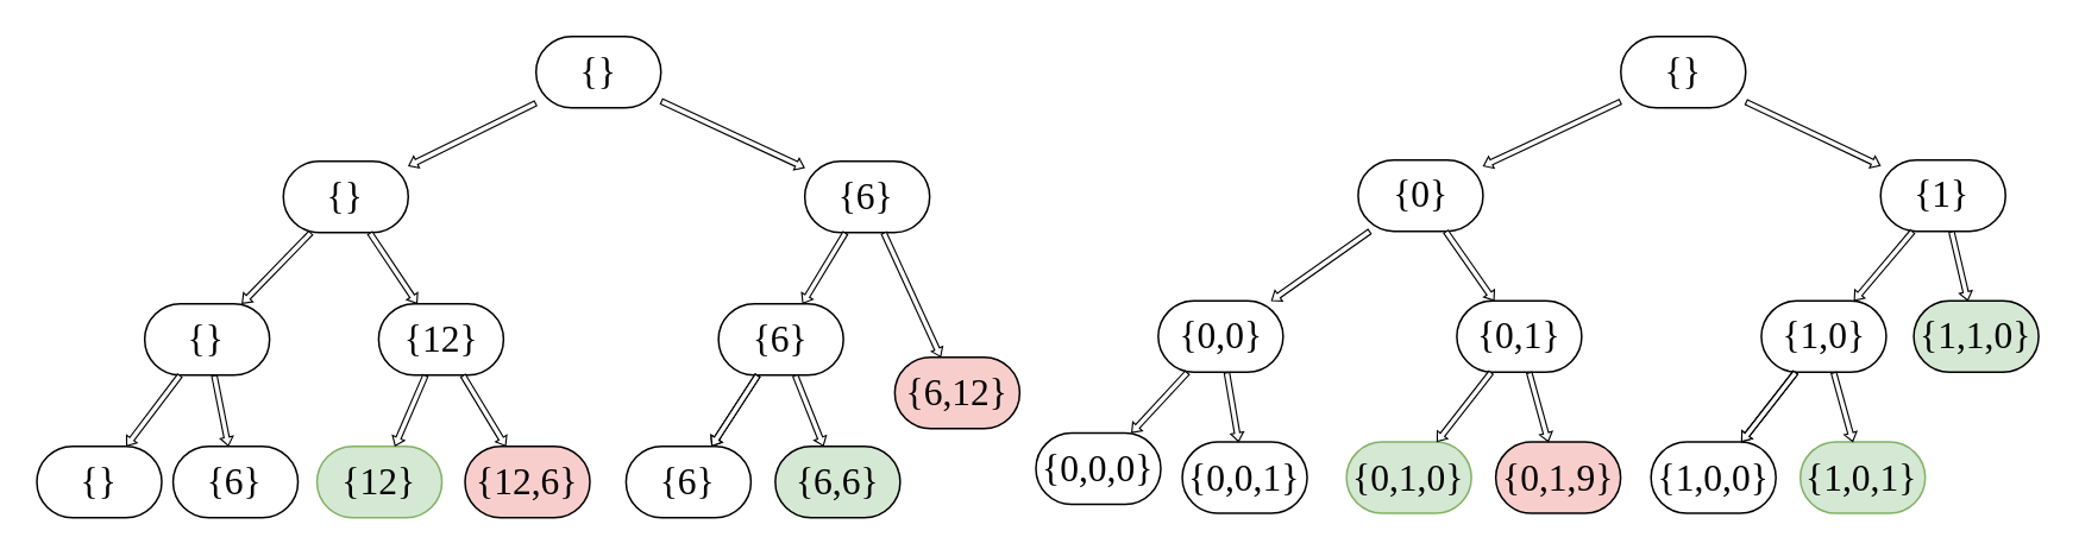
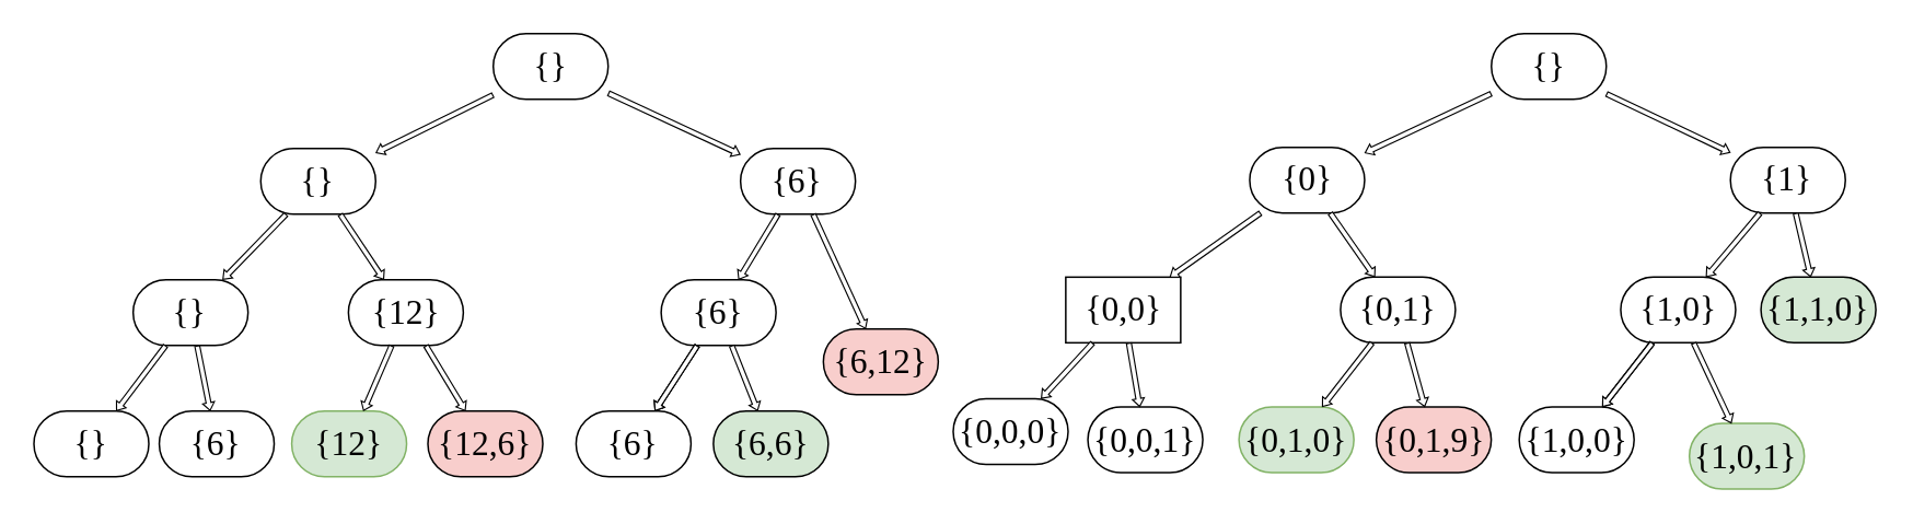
  <mxCell id="0" />
  <mxCell id="1" parent="0" />
  <mxCell id="2" value="{}" style="rounded=1;whiteSpace=wrap;html=1;fontSize=21;fontFamily=Times New Roman;strokeColor=default;shadow=0;arcSize=50;backgroundOutline=0;comic=0;container=0;" vertex="1" parent="1"><mxGeometry x="907.847" y="20" width="70" height="40" as="geometry" /></mxCell>
  <mxCell id="3" value="{1}" style="rounded=1;whiteSpace=wrap;html=1;fontSize=21;fontFamily=Times New Roman;strokeColor=default;shadow=0;arcSize=50;backgroundOutline=0;comic=0;container=0;" vertex="1" parent="1"><mxGeometry x="1053.485" y="89.25" width="70" height="40" as="geometry" /></mxCell>
  <mxCell id="4" value="" style="rounded=0;orthogonalLoop=1;jettySize=auto;html=1;shadow=0;backgroundOutline=0;endSize=1.336;shape=flexArrow;width=3;startWidth=20;endWidth=3.5;arcSize=20;strokeWidth=0.75;fillColor=default;comic=0;" edge="1" parent="1" source="2" target="3"><mxGeometry relative="1" as="geometry" /></mxCell>
  <mxCell id="5" value="{0}" style="rounded=1;whiteSpace=wrap;html=1;fontSize=21;fontFamily=Times New Roman;strokeColor=default;shadow=0;arcSize=50;backgroundOutline=0;comic=0;container=0;" vertex="1" parent="1"><mxGeometry x="760.618" y="89.25" width="70" height="40" as="geometry" /></mxCell>
  <mxCell id="6" value="" style="edgeStyle=none;rounded=0;orthogonalLoop=1;jettySize=auto;html=1;shadow=0;backgroundOutline=0;endSize=1.336;shape=flexArrow;width=3;startWidth=20;endWidth=3.5;arcSize=20;strokeWidth=0.75;fillColor=default;comic=0;" edge="1" parent="1" source="2" target="5"><mxGeometry relative="1" as="geometry" /></mxCell>
- <mxCell id="7" value="{0,0}" style="rounded=1;whiteSpace=wrap;html=1;fontSize=21;fontFamily=Times New Roman;strokeColor=default;shadow=0;arcSize=50;backgroundOutline=0;comic=0;container=0;" vertex="1" parent="1"><mxGeometry x="648.574" y="168.393" width="70" height="40" as="geometry" /></mxCell>
+ <mxCell id="7" value="{0,0}" style="whiteSpace=wrap;html=1;fontSize=21;fontFamily=Times New Roman;strokeColor=default;shadow=0;arcSize=50;backgroundOutline=0;comic=0;container=0;rounded=0;" vertex="1" parent="1"><mxGeometry x="648.574" y="168.393" width="70" height="40" as="geometry" /></mxCell>
  <mxCell id="8" value="" style="edgeStyle=none;rounded=0;orthogonalLoop=1;jettySize=auto;html=1;backgroundOutline=0;shadow=0;endSize=1.336;shape=flexArrow;width=3;startWidth=20;endWidth=3.5;arcSize=20;strokeWidth=0.75;fillColor=default;comic=0;" edge="1" parent="1" source="5" target="7"><mxGeometry relative="1" as="geometry" /></mxCell>
  <mxCell id="9" value="{0,1}" style="rounded=1;whiteSpace=wrap;html=1;fontSize=21;fontFamily=Times New Roman;strokeColor=default;shadow=0;arcSize=50;backgroundOutline=0;comic=0;container=0;" vertex="1" parent="1"><mxGeometry x="815.926" y="168.393" width="70" height="40" as="geometry" /></mxCell>
  <mxCell id="10" value="" style="edgeStyle=none;rounded=0;orthogonalLoop=1;jettySize=auto;html=1;backgroundOutline=0;shadow=0;endSize=1.336;shape=flexArrow;width=3;startWidth=20;endWidth=3.5;arcSize=20;strokeWidth=0.75;fillColor=default;comic=0;" edge="1" parent="1" source="5" target="9"><mxGeometry relative="1" as="geometry" /></mxCell>
  <mxCell id="11" value="{0,0,0}" style="rounded=1;whiteSpace=wrap;html=1;fontSize=21;fontFamily=Times New Roman;strokeColor=default;shadow=0;arcSize=50;backgroundOutline=0;comic=0;container=0;" vertex="1" parent="1"><mxGeometry x="580" y="242.536" width="70" height="40" as="geometry" /></mxCell>
  <mxCell id="12" value="" style="edgeStyle=none;rounded=0;orthogonalLoop=1;jettySize=auto;html=1;backgroundOutline=0;shadow=0;endSize=1.336;shape=flexArrow;width=3;startWidth=20;endWidth=3.5;arcSize=20;strokeWidth=0.75;fillColor=default;comic=0;" edge="1" parent="1" source="7" target="11"><mxGeometry relative="1" as="geometry" /></mxCell>
  <mxCell id="13" value="{1,1,0}" style="rounded=1;whiteSpace=wrap;html=1;fontSize=21;fontFamily=Times New Roman;strokeColor=default;shadow=0;arcSize=50;fillColor=#d5e8d4;backgroundOutline=0;comic=0;container=0;" vertex="1" parent="1"><mxGeometry x="1072.059" y="168.393" width="70" height="40" as="geometry" /></mxCell>
  <mxCell id="14" value="" style="edgeStyle=none;rounded=0;orthogonalLoop=1;jettySize=auto;html=1;backgroundOutline=0;shadow=0;endSize=1.336;shape=flexArrow;width=3;startWidth=20;endWidth=3.5;arcSize=20;strokeWidth=0.75;fillColor=default;comic=0;" edge="1" parent="1" source="3" target="13"><mxGeometry relative="1" as="geometry" /></mxCell>
  <mxCell id="15" value="{1,0}" style="rounded=1;whiteSpace=wrap;html=1;fontSize=21;fontFamily=Times New Roman;strokeColor=default;shadow=0;arcSize=50;backgroundOutline=0;comic=0;container=0;" vertex="1" parent="1"><mxGeometry x="986.626" y="168.393" width="70" height="40" as="geometry" /></mxCell>
  <mxCell id="16" value="" style="edgeStyle=none;rounded=0;orthogonalLoop=1;jettySize=auto;html=1;backgroundOutline=0;shadow=0;endSize=1.336;shape=flexArrow;width=3;startWidth=20;endWidth=3.5;arcSize=20;strokeWidth=0.75;fillColor=default;comic=0;" edge="1" parent="1" source="3" target="15"><mxGeometry relative="1" as="geometry" /></mxCell>
  <mxCell id="17" value="{1,0,0}" style="rounded=1;whiteSpace=wrap;html=1;fontSize=21;fontFamily=Times New Roman;strokeColor=default;shadow=0;arcSize=50;backgroundOutline=0;comic=0;container=0;" vertex="1" parent="1"><mxGeometry x="924.788" y="247.536" width="70" height="40" as="geometry" /></mxCell>
  <mxCell id="18" value="" style="edgeStyle=none;rounded=0;orthogonalLoop=1;jettySize=auto;html=1;backgroundOutline=0;shadow=0;endSize=1.336;shape=flexArrow;width=3;startWidth=20;endWidth=3.5;arcSize=20;strokeWidth=0.75;fillColor=default;comic=0;" edge="1" parent="1" source="15" target="17"><mxGeometry relative="1" as="geometry" /></mxCell>
  <mxCell id="19" value="" style="edgeStyle=none;rounded=0;orthogonalLoop=1;jettySize=auto;html=1;backgroundOutline=0;shadow=0;endSize=1.336;shape=flexArrow;width=3;startWidth=20;endWidth=3.5;arcSize=20;strokeWidth=0.75;fillColor=default;comic=0;" edge="1" parent="1" source="15" target="17"><mxGeometry relative="1" as="geometry" /></mxCell>
  <mxCell id="20" value="" style="edgeStyle=none;rounded=0;orthogonalLoop=1;jettySize=auto;html=1;backgroundOutline=0;shadow=0;endSize=1.336;shape=flexArrow;width=3;startWidth=20;endWidth=3.5;arcSize=20;strokeWidth=0.75;fillColor=default;comic=0;" edge="1" parent="1" source="15" target="17"><mxGeometry relative="1" as="geometry" /></mxCell>
- <mxCell id="21" value="{1,0,1}" style="rounded=1;whiteSpace=wrap;html=1;fontSize=21;fontFamily=Times New Roman;strokeColor=#82b366;shadow=0;arcSize=50;fillColor=#d5e8d4;backgroundOutline=0;comic=0;container=0;" vertex="1" parent="1"><mxGeometry x="1008.465" y="247.536" width="70" height="40" as="geometry" /></mxCell>
+ <mxCell id="21" value="{1,0,1}" style="rounded=1;whiteSpace=wrap;html=1;fontSize=21;fontFamily=Times New Roman;strokeColor=#82b366;shadow=0;arcSize=50;fillColor=#d5e8d4;backgroundOutline=0;comic=0;container=0;" vertex="1" parent="1"><mxGeometry x="1028.465" y="257.536" width="70" height="40" as="geometry" /></mxCell>
  <mxCell id="22" value="" style="edgeStyle=none;rounded=0;orthogonalLoop=1;jettySize=auto;html=1;backgroundOutline=0;shadow=0;endSize=1.336;shape=flexArrow;width=3;startWidth=20;endWidth=3.5;arcSize=20;strokeWidth=0.75;fillColor=default;comic=0;" edge="1" parent="1" source="15" target="21"><mxGeometry relative="1" as="geometry" /></mxCell>
  <mxCell id="23" value="{0,1,0}" style="rounded=1;whiteSpace=wrap;html=1;fontSize=21;fontFamily=Times New Roman;strokeColor=#82b366;shadow=0;arcSize=50;fillColor=#d5e8d4;backgroundOutline=0;comic=0;container=0;" vertex="1" parent="1"><mxGeometry x="754.088" y="247.536" width="70" height="40" as="geometry" /></mxCell>
  <mxCell id="24" value="" style="edgeStyle=none;rounded=0;orthogonalLoop=1;jettySize=auto;html=1;backgroundOutline=0;shadow=0;endSize=1.336;shape=flexArrow;width=3;startWidth=20;endWidth=3.5;arcSize=20;strokeWidth=0.75;fillColor=default;comic=0;" edge="1" parent="1" source="9" target="23"><mxGeometry relative="1" as="geometry" /></mxCell>
  <mxCell id="25" value="{0,1,9}" style="rounded=1;whiteSpace=wrap;html=1;fontSize=21;fontFamily=Times New Roman;strokeColor=default;shadow=0;arcSize=50;fillColor=#f8cecc;backgroundOutline=0;comic=0;container=0;" vertex="1" parent="1"><mxGeometry x="837.765" y="247.536" width="70" height="40" as="geometry" /></mxCell>
  <mxCell id="26" value="" style="edgeStyle=none;rounded=0;orthogonalLoop=1;jettySize=auto;html=1;backgroundOutline=0;shadow=0;endSize=1.336;shape=flexArrow;width=3;startWidth=20;endWidth=3.5;arcSize=20;strokeWidth=0.75;fillColor=default;comic=0;" edge="1" parent="1" source="9" target="25"><mxGeometry relative="1" as="geometry" /></mxCell>
  <mxCell id="27" value="{0,0,1}" style="rounded=1;whiteSpace=wrap;html=1;fontSize=21;fontFamily=Times New Roman;strokeColor=default;shadow=0;arcSize=50;backgroundOutline=0;comic=0;container=0;" vertex="1" parent="1"><mxGeometry x="662.044" y="247.536" width="70" height="40" as="geometry" /></mxCell>
  <mxCell id="28" value="" style="edgeStyle=none;rounded=0;orthogonalLoop=1;jettySize=auto;html=1;backgroundOutline=0;shadow=0;endSize=1.336;shape=flexArrow;width=3;startWidth=20;endWidth=3.5;arcSize=20;strokeWidth=0.75;fillColor=default;comic=0;" edge="1" parent="1" source="7" target="27"><mxGeometry relative="1" as="geometry" /></mxCell>
  <mxCell id="29" value="{}" style="rounded=1;whiteSpace=wrap;html=1;fontSize=21;fontFamily=Times New Roman;strokeColor=default;shadow=0;arcSize=50;backgroundOutline=0;container=0;comic=0;" vertex="1" parent="1"><mxGeometry x="299.818" y="20" width="70" height="40" as="geometry" /></mxCell>
  <mxCell id="30" value="{6}" style="rounded=1;whiteSpace=wrap;html=1;fontSize=21;fontFamily=Times New Roman;strokeColor=default;shadow=0;arcSize=50;backgroundOutline=0;container=0;comic=0;" vertex="1" parent="1"><mxGeometry x="450.455" y="90" width="70" height="40" as="geometry" /></mxCell>
  <mxCell id="31" value="" style="rounded=0;orthogonalLoop=1;jettySize=auto;html=1;shadow=0;strokeWidth=0.75;endSize=1.336;startSize=1;backgroundOutline=0;shape=flexArrow;width=3;startWidth=20;endWidth=3.5;arcSize=20;fillColor=default;comic=0;" edge="1" parent="1" source="29" target="30"><mxGeometry relative="1" as="geometry" /></mxCell>
  <mxCell id="32" value="{}" style="rounded=1;whiteSpace=wrap;html=1;fontSize=21;fontFamily=Times New Roman;strokeColor=default;shadow=0;arcSize=50;backgroundOutline=0;container=0;comic=0;" vertex="1" parent="1"><mxGeometry x="158.182" y="90" width="70" height="40" as="geometry" /></mxCell>
  <mxCell id="33" value="" style="edgeStyle=none;rounded=0;orthogonalLoop=1;jettySize=auto;html=1;shadow=0;backgroundOutline=0;shape=flexArrow;endWidth=3.5;endSize=1.336;width=3;startWidth=20;arcSize=20;strokeWidth=0.75;fillColor=default;comic=0;" edge="1" parent="1" source="29" target="32"><mxGeometry relative="1" as="geometry" /></mxCell>
  <mxCell id="34" value="{}" style="rounded=1;whiteSpace=wrap;html=1;fontSize=21;fontFamily=Times New Roman;strokeColor=default;shadow=0;arcSize=50;backgroundOutline=0;container=0;comic=0;" vertex="1" parent="1"><mxGeometry x="80.455" y="170" width="70" height="40" as="geometry" /></mxCell>
  <mxCell id="35" value="" style="edgeStyle=none;rounded=0;orthogonalLoop=1;jettySize=auto;html=1;shadow=0;backgroundOutline=0;endSize=1.336;shape=flexArrow;width=3;startWidth=20;endWidth=3.5;arcSize=20;strokeWidth=0.75;fillColor=default;comic=0;" edge="1" parent="1" source="32" target="34"><mxGeometry relative="1" as="geometry" /></mxCell>
  <mxCell id="36" value="{12}" style="rounded=1;whiteSpace=wrap;html=1;fontSize=21;fontFamily=Times New Roman;strokeColor=default;shadow=0;arcSize=50;backgroundOutline=0;container=0;comic=0;" vertex="1" parent="1"><mxGeometry x="211.591" y="170" width="70" height="40" as="geometry" /></mxCell>
  <mxCell id="37" value="" style="edgeStyle=none;rounded=0;orthogonalLoop=1;jettySize=auto;html=1;shadow=0;backgroundOutline=0;endSize=1.336;shape=flexArrow;width=3;startWidth=20;endWidth=3.5;arcSize=20;strokeWidth=0.75;fillColor=default;comic=0;" edge="1" parent="1" source="32" target="36"><mxGeometry relative="1" as="geometry" /></mxCell>
  <mxCell id="38" value="{}" style="rounded=1;whiteSpace=wrap;html=1;fontSize=21;fontFamily=Times New Roman;strokeColor=default;shadow=0;arcSize=50;backgroundOutline=0;container=0;comic=0;" vertex="1" parent="1"><mxGeometry x="20" y="250" width="70" height="40" as="geometry" /></mxCell>
  <mxCell id="39" value="" style="edgeStyle=none;rounded=0;orthogonalLoop=1;jettySize=auto;html=1;shadow=0;backgroundOutline=0;endSize=1.336;shape=flexArrow;width=3;startWidth=20;endWidth=3.5;arcSize=20;strokeWidth=0.75;fillColor=default;comic=0;" edge="1" parent="1" source="34" target="38"><mxGeometry relative="1" as="geometry" /></mxCell>
  <mxCell id="40" value="{6,12}" style="rounded=1;whiteSpace=wrap;html=1;fontSize=21;fontFamily=Times New Roman;strokeColor=default;shadow=0;arcSize=50;fillColor=#f8cecc;backgroundOutline=0;container=0;comic=0;" vertex="1" parent="1"><mxGeometry x="500.909" y="200" width="70" height="40" as="geometry" /></mxCell>
  <mxCell id="41" value="" style="edgeStyle=none;rounded=0;orthogonalLoop=1;jettySize=auto;html=1;shadow=0;backgroundOutline=0;endSize=1.336;shape=flexArrow;width=3;startWidth=20;endWidth=3.056;arcSize=20;strokeWidth=0.75;fillColor=default;comic=0;" edge="1" parent="1" source="30" target="40"><mxGeometry relative="1" as="geometry" /></mxCell>
  <mxCell id="42" value="{6}" style="rounded=1;whiteSpace=wrap;html=1;fontSize=21;fontFamily=Times New Roman;strokeColor=default;shadow=0;arcSize=50;backgroundOutline=0;container=0;comic=0;" vertex="1" parent="1"><mxGeometry x="402.091" y="170" width="70" height="40" as="geometry" /></mxCell>
  <mxCell id="43" value="" style="edgeStyle=none;rounded=0;orthogonalLoop=1;jettySize=auto;html=1;shadow=0;backgroundOutline=0;endSize=1.336;shape=flexArrow;width=3;startWidth=20;endWidth=3.5;arcSize=20;strokeWidth=0.75;fillColor=default;comic=0;" edge="1" parent="1" source="30" target="42"><mxGeometry relative="1" as="geometry" /></mxCell>
  <mxCell id="44" value="{6}" style="rounded=1;whiteSpace=wrap;html=1;fontSize=21;fontFamily=Times New Roman;strokeColor=default;shadow=0;arcSize=50;backgroundOutline=0;container=0;comic=0;" vertex="1" parent="1"><mxGeometry x="350.273" y="250" width="70" height="40" as="geometry" /></mxCell>
  <mxCell id="45" value="" style="edgeStyle=none;rounded=0;orthogonalLoop=1;jettySize=auto;html=1;shadow=0;backgroundOutline=0;endSize=1.336;shape=flexArrow;width=3;startWidth=20;endWidth=3.5;arcSize=20;strokeWidth=0.75;fillColor=default;comic=0;" edge="1" parent="1" source="42" target="44"><mxGeometry relative="1" as="geometry" /></mxCell>
  <mxCell id="46" value="" style="edgeStyle=none;rounded=0;orthogonalLoop=1;jettySize=auto;html=1;shadow=0;backgroundOutline=0;endSize=1.336;shape=flexArrow;width=3;startWidth=20;endWidth=3.5;arcSize=20;strokeWidth=0.75;fillColor=default;comic=0;" edge="1" parent="1" source="42" target="44"><mxGeometry relative="1" as="geometry" /></mxCell>
  <mxCell id="47" value="" style="edgeStyle=none;rounded=0;orthogonalLoop=1;jettySize=auto;html=1;shadow=0;backgroundOutline=0;endSize=1.336;shape=flexArrow;width=3;startWidth=20;endWidth=3.5;arcSize=20;strokeWidth=0.75;fillColor=default;comic=0;" edge="1" parent="1" source="42" target="44"><mxGeometry relative="1" as="geometry" /></mxCell>
  <mxCell id="48" value="{6,6}" style="rounded=1;whiteSpace=wrap;html=1;fontSize=21;fontFamily=Times New Roman;strokeColor=default;shadow=0;arcSize=50;fillColor=#d5e8d4;backgroundOutline=0;container=0;comic=0;" vertex="1" parent="1"><mxGeometry x="433.909" y="250" width="70" height="40" as="geometry" /></mxCell>
  <mxCell id="49" value="" style="edgeStyle=none;rounded=0;orthogonalLoop=1;jettySize=auto;html=1;shadow=0;backgroundOutline=0;endSize=1.336;shape=flexArrow;width=3;startWidth=20;endWidth=3.5;arcSize=20;strokeWidth=0.75;fillColor=default;comic=0;" edge="1" parent="1" source="42" target="48"><mxGeometry relative="1" as="geometry" /></mxCell>
  <mxCell id="50" value="{12}" style="rounded=1;whiteSpace=wrap;html=1;fontSize=21;fontFamily=Times New Roman;strokeColor=#82b366;shadow=0;arcSize=50;fillColor=#d5e8d4;backgroundOutline=0;container=0;comic=0;" vertex="1" parent="1"><mxGeometry x="177.045" y="250" width="70" height="40" as="geometry" /></mxCell>
  <mxCell id="51" value="" style="edgeStyle=none;rounded=0;orthogonalLoop=1;jettySize=auto;html=1;shadow=0;backgroundOutline=0;endSize=1.336;shape=flexArrow;width=3;startWidth=20;endWidth=3.5;arcSize=20;strokeWidth=0.75;fillColor=default;comic=0;" edge="1" parent="1" source="36" target="50"><mxGeometry relative="1" as="geometry" /></mxCell>
  <mxCell id="52" value="{12,6}" style="rounded=1;whiteSpace=wrap;html=1;fontSize=21;fontFamily=Times New Roman;strokeColor=default;shadow=0;arcSize=50;fillColor=#f8cecc;backgroundOutline=0;container=0;comic=0;" vertex="1" parent="1"><mxGeometry x="260.003" y="250" width="70" height="40" as="geometry" /></mxCell>
  <mxCell id="53" value="" style="edgeStyle=none;rounded=0;orthogonalLoop=1;jettySize=auto;html=1;shadow=0;backgroundOutline=0;endSize=1.336;shape=flexArrow;width=3;startWidth=20;endWidth=3.5;arcSize=20;strokeWidth=0.75;fillColor=default;comic=0;" edge="1" parent="1" source="36" target="52"><mxGeometry relative="1" as="geometry" /></mxCell>
  <mxCell id="54" value="{6}" style="rounded=1;whiteSpace=wrap;html=1;fontSize=21;fontFamily=Times New Roman;strokeColor=default;shadow=0;arcSize=50;backgroundOutline=0;container=0;comic=0;" vertex="1" parent="1"><mxGeometry x="96.364" y="250" width="70" height="40" as="geometry" /></mxCell>
  <mxCell id="55" value="" style="edgeStyle=none;rounded=0;orthogonalLoop=1;jettySize=auto;html=1;backgroundOutline=0;shadow=0;endSize=1.336;shape=flexArrow;width=3;startWidth=20;endWidth=3.5;arcSize=20;strokeWidth=0.75;fillColor=default;comic=0;" edge="1" parent="1" source="34" target="54"><mxGeometry relative="1" as="geometry" /></mxCell>
